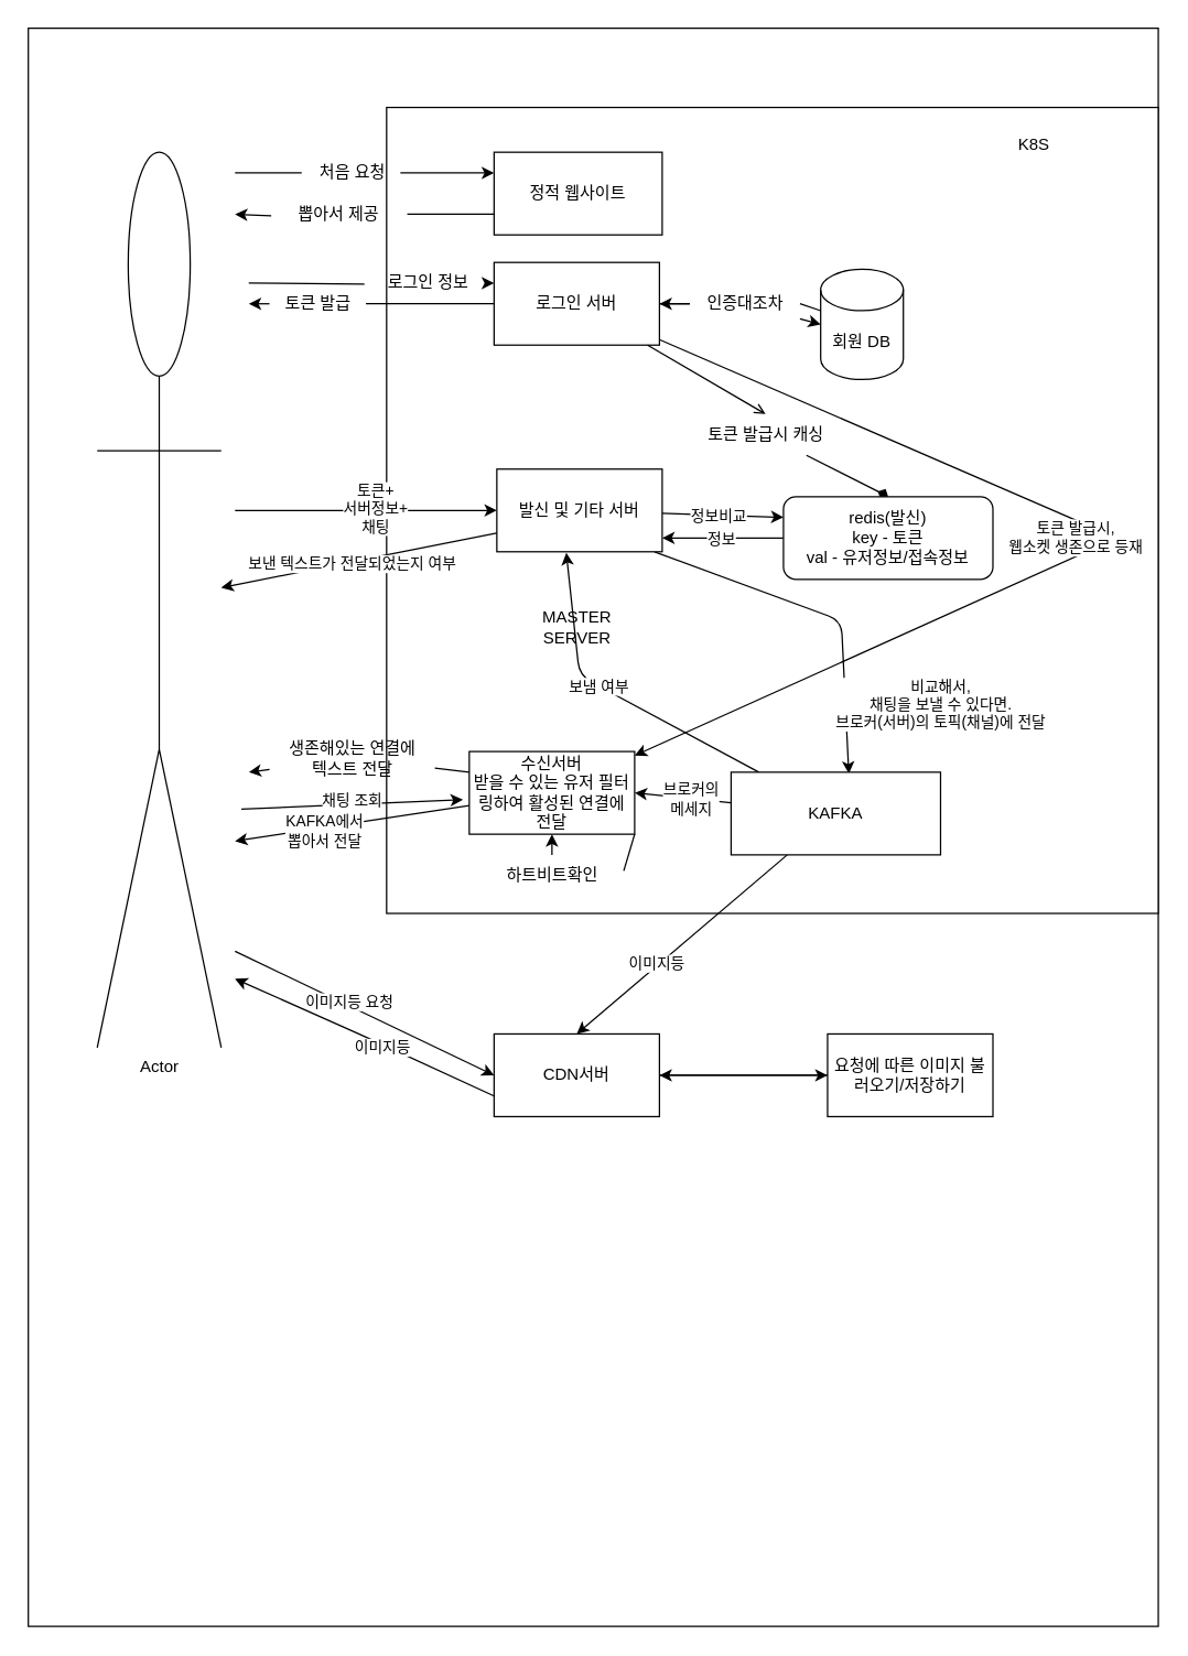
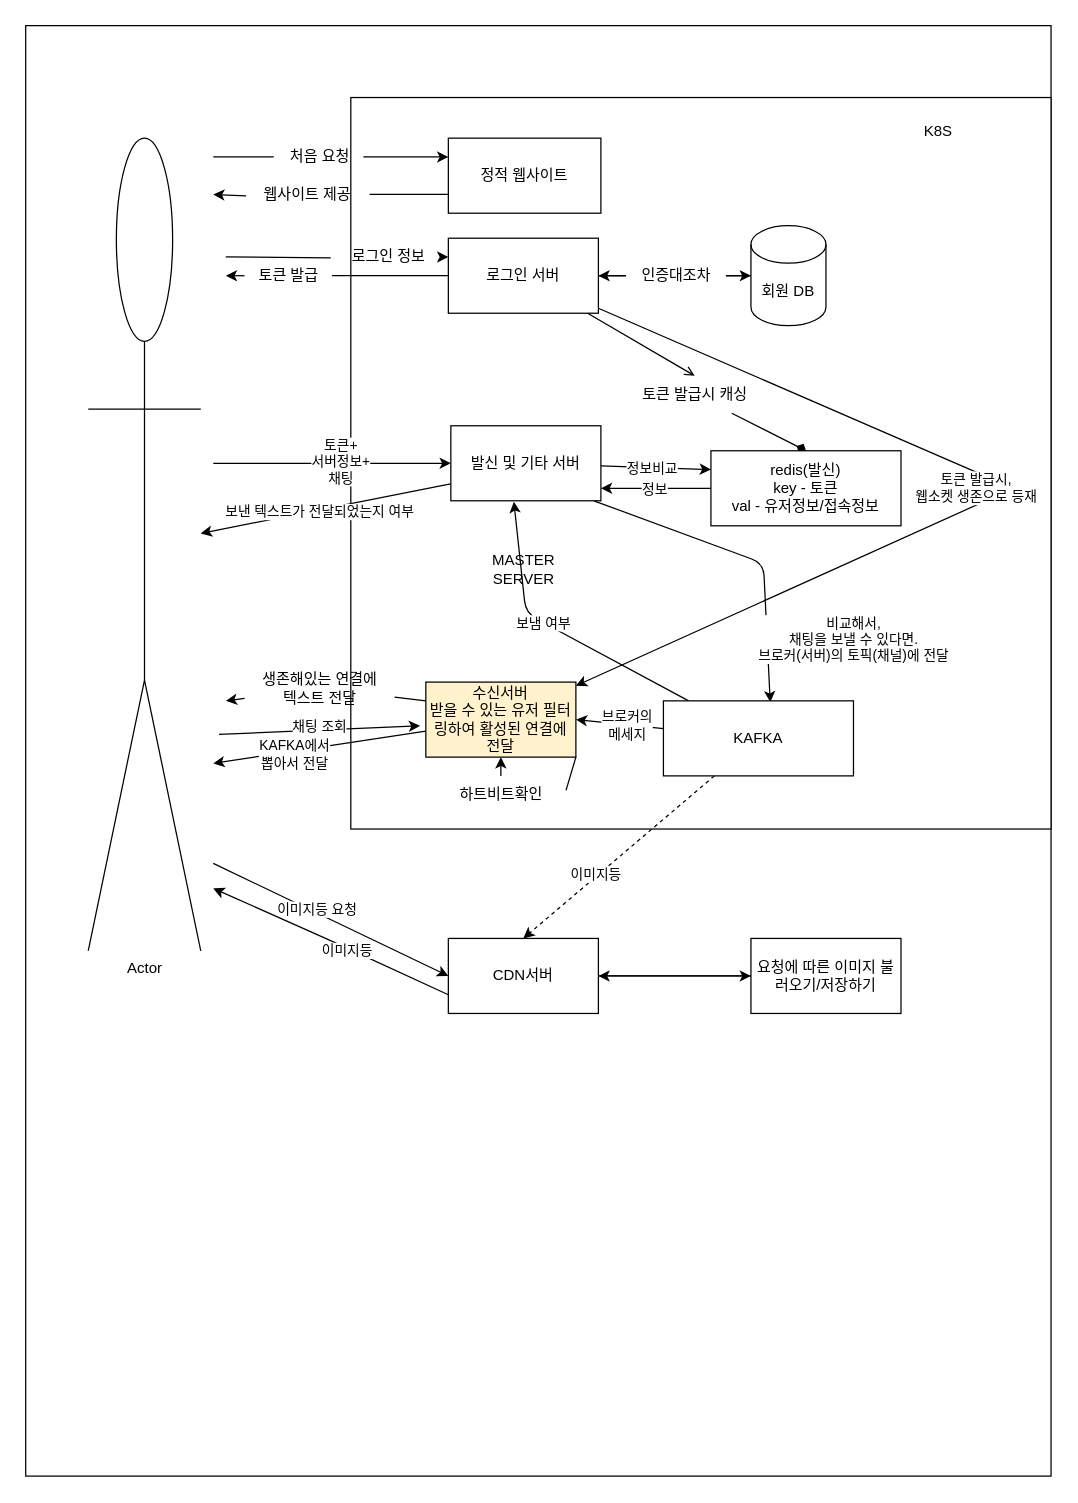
  <mxCell id="0" />
  <mxCell id="1" parent="0" />
  <mxCell id="2" value="" style="rounded=0;whiteSpace=wrap;html=1;" vertex="1" parent="1"><mxGeometry width="820" height="1160" as="geometry" x="20" y="20" /></mxCell>
  <mxCell id="3" value="" style="rounded=0;whiteSpace=wrap;html=1;" vertex="1" parent="1"><mxGeometry x="280" y="77.5" width="560" height="585" as="geometry" /></mxCell>
  <mxCell id="4" style="edgeStyle=none;html=1;entryX=0;entryY=0.25;entryDx=0;entryDy=0;startArrow=none;" edge="1" parent="1" source="60" target="14"><mxGeometry relative="1" as="geometry"><mxPoint x="170" y="125" as="sourcePoint" /><mxPoint x="340" y="60" as="targetPoint" /></mxGeometry></mxCell>
  <mxCell id="5" style="edgeStyle=none;html=1;entryX=0;entryY=0.25;entryDx=0;entryDy=0;startArrow=none;" edge="1" parent="1" source="56" target="20"><mxGeometry relative="1" as="geometry"><mxPoint x="180" y="205" as="sourcePoint" /></mxGeometry></mxCell>
  <mxCell id="6" style="edgeStyle=none;html=1;entryX=0;entryY=0.5;entryDx=0;entryDy=0;" edge="1" parent="1" target="40"><mxGeometry relative="1" as="geometry"><mxPoint x="170" y="690" as="sourcePoint" /></mxGeometry></mxCell>
  <mxCell id="7" value="이미지등&amp;nbsp;요청" style="edgeLabel;html=1;align=center;verticalAlign=middle;resizable=0;points=[];" vertex="1" connectable="0" parent="6"><mxGeometry x="-0.139" y="3" relative="1" as="geometry"><mxPoint as="offset" /></mxGeometry></mxCell>
  <mxCell id="8" style="edgeStyle=none;html=1;entryX=0;entryY=0.5;entryDx=0;entryDy=0;" edge="1" parent="1" target="32"><mxGeometry relative="1" as="geometry"><mxPoint x="170" y="370" as="sourcePoint" /></mxGeometry></mxCell>
  <mxCell id="9" value="토큰+&lt;br&gt;서버정보+&lt;br&gt;채팅" style="edgeLabel;html=1;align=center;verticalAlign=middle;resizable=0;points=[];" vertex="1" connectable="0" parent="8"><mxGeometry x="0.062" y="2" relative="1" as="geometry"><mxPoint as="offset" /></mxGeometry></mxCell>
  <mxCell id="10" style="edgeStyle=none;html=1;entryX=0.006;entryY=0.649;entryDx=0;entryDy=0;entryPerimeter=0;" edge="1" parent="1"><mxGeometry relative="1" as="geometry"><mxPoint x="174.64" y="586.822" as="sourcePoint" /><mxPoint x="335.36" y="580" as="targetPoint" /></mxGeometry></mxCell>
  <mxCell id="11" value="채팅 조회" style="edgeLabel;html=1;align=center;verticalAlign=middle;resizable=0;points=[];" vertex="1" connectable="0" parent="10"><mxGeometry x="-0.236" y="2" relative="1" as="geometry"><mxPoint x="19" y="-2" as="offset" /></mxGeometry></mxCell>
  <mxCell id="12" value="Actor" style="shape=umlActor;verticalLabelPosition=bottom;verticalAlign=top;html=1;outlineConnect=0;" vertex="1" parent="1"><mxGeometry x="70" y="110" width="90" height="650" as="geometry" /></mxCell>
  <mxCell id="13" style="edgeStyle=none;html=1;exitX=0.013;exitY=0.538;exitDx=0;exitDy=0;startArrow=none;exitPerimeter=0;" edge="1" parent="1" source="62"><mxGeometry relative="1" as="geometry"><mxPoint x="170" y="155" as="targetPoint" /></mxGeometry></mxCell>
  <mxCell id="14" value="정적 웹사이트" style="rounded=0;whiteSpace=wrap;html=1;" vertex="1" parent="1"><mxGeometry x="358" y="110" width="122" height="60" as="geometry" /></mxCell>
  <mxCell id="15" style="edgeStyle=none;html=1;entryX=0;entryY=0.5;entryDx=0;entryDy=0;entryPerimeter=0;startArrow=none;" edge="1" parent="1" source="54" target="22"><mxGeometry relative="1" as="geometry" /></mxCell>
  <mxCell id="16" style="edgeStyle=none;html=1;entryX=0.5;entryY=0;entryDx=0;entryDy=0;startArrow=none;endArrow=diamond;" edge="1" parent="1" source="51" target="25"><mxGeometry relative="1" as="geometry"><mxPoint x="420" y="300" as="targetPoint" /></mxGeometry></mxCell>
  <mxCell id="17" style="edgeStyle=none;html=1;startArrow=none;" edge="1" parent="1" source="58"><mxGeometry relative="1" as="geometry"><mxPoint x="180" y="220" as="targetPoint" /></mxGeometry></mxCell>
  <mxCell id="18" style="edgeStyle=none;html=1;" edge="1" parent="1" source="20" target="36"><mxGeometry relative="1" as="geometry"><Array as="points"><mxPoint x="810" y="390" /></Array></mxGeometry></mxCell>
  <mxCell id="19" value="토큰 발급시,&lt;br&gt;웹소켓 생존으로 등재" style="edgeLabel;html=1;align=center;verticalAlign=middle;resizable=0;points=[];" vertex="1" connectable="0" parent="18"><mxGeometry x="-0.05" y="-1" relative="1" as="geometry"><mxPoint x="-23" y="2" as="offset" /></mxGeometry></mxCell>
  <mxCell id="20" value="로그인 서버" style="rounded=0;whiteSpace=wrap;html=1;" vertex="1" parent="1"><mxGeometry x="358" y="190" width="120" height="60" as="geometry" /></mxCell>
  <mxCell id="21" style="edgeStyle=none;html=1;entryX=1;entryY=0.5;entryDx=0;entryDy=0;startArrow=none;" edge="1" parent="1" source="54" target="20"><mxGeometry relative="1" as="geometry" /></mxCell>
- <mxCell id="22" value="회원 DB" style="shape=cylinder3;whiteSpace=wrap;html=1;boundedLbl=1;backgroundOutline=1;size=15;" vertex="1" parent="1"><mxGeometry x="595" y="195" width="60" height="80" as="geometry" /></mxCell>
+ <mxCell id="22" value="회원 DB" style="shape=cylinder3;whiteSpace=wrap;html=1;boundedLbl=1;backgroundOutline=1;size=15;" vertex="1" parent="1"><mxGeometry x="600" y="180" width="60" height="80" as="geometry" /></mxCell>
  <mxCell id="23" style="edgeStyle=none;html=1;entryX=1;entryY=0.833;entryDx=0;entryDy=0;entryPerimeter=0;" edge="1" parent="1" source="25" target="32"><mxGeometry relative="1" as="geometry"><Array as="points"><mxPoint x="530" y="390" /></Array></mxGeometry></mxCell>
  <mxCell id="24" value="정보" style="edgeLabel;html=1;align=center;verticalAlign=middle;resizable=0;points=[];" vertex="1" connectable="0" parent="23"><mxGeometry x="0.024" y="1" relative="1" as="geometry"><mxPoint as="offset" /></mxGeometry></mxCell>
- <mxCell id="25" value="redis(발신)&lt;br&gt;key - 토큰&lt;br&gt;val - 유저정보/접속정보" style="whiteSpace=wrap;html=1;rounded=1;" vertex="1" parent="1"><mxGeometry x="568" y="360" width="152" height="60" as="geometry" /></mxCell>
+ <mxCell id="25" value="redis(발신)&lt;br&gt;key - 토큰&lt;br&gt;val - 유저정보/접속정보" style="rounded=0;whiteSpace=wrap;html=1;" vertex="1" parent="1"><mxGeometry x="568" y="360" width="152" height="60" as="geometry" /></mxCell>
  <mxCell id="26" style="edgeStyle=none;html=1;entryX=0.562;entryY=0.018;entryDx=0;entryDy=0;entryPerimeter=0;" edge="1" parent="1" target="47"><mxGeometry relative="1" as="geometry"><mxPoint x="474.4" y="400" as="sourcePoint" /><mxPoint x="660" y="545" as="targetPoint" /><Array as="points"><mxPoint x="610" y="450" /></Array></mxGeometry></mxCell>
  <mxCell id="27" value="비교해서,&lt;br&gt;채팅을 보낼 수 있다면.&lt;br&gt;브로커(서버)의 토픽(채널)에 전달" style="edgeLabel;html=1;align=center;verticalAlign=middle;resizable=0;points=[];" vertex="1" connectable="0" parent="26"><mxGeometry x="-0.358" y="-1" relative="1" as="geometry"><mxPoint x="131" y="81" as="offset" /></mxGeometry></mxCell>
  <mxCell id="28" style="edgeStyle=none;html=1;entryX=0;entryY=0.25;entryDx=0;entryDy=0;" edge="1" parent="1" source="32" target="25"><mxGeometry relative="1" as="geometry" /></mxCell>
  <mxCell id="29" value="정보비교" style="edgeLabel;html=1;align=center;verticalAlign=middle;resizable=0;points=[];" vertex="1" connectable="0" parent="28"><mxGeometry x="-0.206" y="1" relative="1" as="geometry"><mxPoint x="5" y="1" as="offset" /></mxGeometry></mxCell>
  <mxCell id="30" style="edgeStyle=none;html=1;" edge="1" parent="1" target="12"><mxGeometry relative="1" as="geometry"><mxPoint x="380" y="382.4" as="sourcePoint" /><mxPoint x="190" y="397.6" as="targetPoint" /></mxGeometry></mxCell>
  <mxCell id="31" value="보낸 텍스트가 전달되었는지 여부" style="edgeLabel;html=1;align=center;verticalAlign=middle;resizable=0;points=[];" vertex="1" connectable="0" parent="30"><mxGeometry x="0.194" relative="1" as="geometry"><mxPoint x="6" as="offset" /></mxGeometry></mxCell>
  <mxCell id="32" value="발신 및 기타 서버" style="rounded=0;whiteSpace=wrap;html=1;" vertex="1" parent="1"><mxGeometry x="360" y="340" width="120" height="60" as="geometry" /></mxCell>
  <mxCell id="33" style="edgeStyle=none;html=1;startArrow=none;" edge="1" parent="1" source="49"><mxGeometry relative="1" as="geometry"><mxPoint x="180" y="560" as="targetPoint" /></mxGeometry></mxCell>
  <mxCell id="34" style="edgeStyle=none;html=1;" edge="1" parent="1" source="36"><mxGeometry relative="1" as="geometry"><mxPoint x="170" y="610" as="targetPoint" /></mxGeometry></mxCell>
  <mxCell id="35" value="KAFKA에서 &lt;br&gt;뽑아서 전달" style="edgeLabel;html=1;align=center;verticalAlign=middle;resizable=0;points=[];" vertex="1" connectable="0" parent="34"><mxGeometry x="0.246" y="2" relative="1" as="geometry"><mxPoint as="offset" /></mxGeometry></mxCell>
- <mxCell id="36" value="수신서버&lt;br&gt;받을 수 있는 유저 필터링하여 활성된 연결에 전달" style="rounded=0;whiteSpace=wrap;html=1;" vertex="1" parent="1"><mxGeometry x="340" y="545" width="120" height="60" as="geometry" /></mxCell>
+ <mxCell id="36" value="수신서버&lt;br&gt;받을 수 있는 유저 필터링하여 활성된 연결에 전달" style="rounded=0;whiteSpace=wrap;html=1;fillColor=#fff2cc;" vertex="1" parent="1"><mxGeometry x="340" y="545" width="120" height="60" as="geometry" /></mxCell>
  <mxCell id="37" value="" style="edgeStyle=none;html=1;" edge="1" parent="1" source="40" target="42"><mxGeometry relative="1" as="geometry" /></mxCell>
  <mxCell id="38" style="edgeStyle=none;html=1;exitX=0;exitY=0.75;exitDx=0;exitDy=0;" edge="1" parent="1" source="40"><mxGeometry relative="1" as="geometry"><mxPoint x="170" y="710" as="targetPoint" /><Array as="points"><mxPoint x="260" y="750" /></Array></mxGeometry></mxCell>
  <mxCell id="39" value="이미지등" style="edgeLabel;html=1;align=center;verticalAlign=middle;resizable=0;points=[];" vertex="1" connectable="0" parent="38"><mxGeometry x="-0.14" y="2" relative="1" as="geometry"><mxPoint as="offset" /></mxGeometry></mxCell>
  <mxCell id="40" value="CDN서버" style="rounded=0;whiteSpace=wrap;html=1;" vertex="1" parent="1"><mxGeometry x="358" y="750" width="120" height="60" as="geometry" /></mxCell>
  <mxCell id="41" value="" style="edgeStyle=none;html=1;" edge="1" parent="1" source="42" target="40"><mxGeometry relative="1" as="geometry" /></mxCell>
  <mxCell id="42" value="요청에 따른 이미지 불러오기/저장하기" style="whiteSpace=wrap;html=1;rounded=0;" vertex="1" parent="1"><mxGeometry x="600" y="750" width="120" height="60" as="geometry" /></mxCell>
- <mxCell id="43" style="edgeStyle=none;html=1;entryX=0.5;entryY=0;entryDx=0;entryDy=0;" edge="1" parent="1" source="47" target="40"><mxGeometry relative="1" as="geometry" /></mxCell>
+ <mxCell id="43" style="edgeStyle=none;html=1;entryX=0.5;entryY=0;entryDx=0;entryDy=0;dashed=1;" edge="1" parent="1" source="47" target="40"><mxGeometry relative="1" as="geometry" /></mxCell>
  <mxCell id="44" value="이미지등" style="edgeLabel;html=1;align=center;verticalAlign=middle;resizable=0;points=[];" vertex="1" connectable="0" parent="43"><mxGeometry x="0.224" y="-2" relative="1" as="geometry"><mxPoint as="offset" /></mxGeometry></mxCell>
  <mxCell id="45" style="edgeStyle=none;html=1;entryX=0.42;entryY=1.012;entryDx=0;entryDy=0;entryPerimeter=0;" edge="1" parent="1" source="47" target="32"><mxGeometry relative="1" as="geometry"><Array as="points"><mxPoint x="420" y="490" /></Array></mxGeometry></mxCell>
  <mxCell id="46" value="보냄 여부" style="edgeLabel;html=1;align=center;verticalAlign=middle;resizable=0;points=[];" vertex="1" connectable="0" parent="45"><mxGeometry x="0.121" relative="1" as="geometry"><mxPoint as="offset" /></mxGeometry></mxCell>
  <mxCell id="47" value="KAFKA" style="whiteSpace=wrap;html=1;" vertex="1" parent="1"><mxGeometry x="530" y="560" width="152" height="60" as="geometry" /></mxCell>
  <mxCell id="48" value="" style="edgeStyle=none;html=1;endArrow=none;exitX=0;exitY=0.25;exitDx=0;exitDy=0;" edge="1" parent="1" source="36" target="49"><mxGeometry relative="1" as="geometry"><mxPoint x="359" y="558.682" as="sourcePoint" /><mxPoint x="180" y="510" as="targetPoint" /></mxGeometry></mxCell>
  <mxCell id="49" value="생존해있는 연결에&lt;br&gt;텍스트 전달" style="text;html=1;align=center;verticalAlign=middle;resizable=0;points=[];autosize=1;strokeColor=none;fillColor=none;" vertex="1" parent="1"><mxGeometry x="195" y="530" width="120" height="40" as="geometry" /></mxCell>
  <mxCell id="50" value="" style="edgeStyle=none;html=1;entryX=0.5;entryY=0;entryDx=0;entryDy=0;endArrow=open;" edge="1" parent="1" source="20" target="51"><mxGeometry relative="1" as="geometry"><mxPoint x="644" y="360" as="targetPoint" /><mxPoint x="466.429" y="250" as="sourcePoint" /></mxGeometry></mxCell>
  <mxCell id="51" value="토큰 발급시 캐싱" style="text;html=1;align=center;verticalAlign=middle;resizable=0;points=[];autosize=1;strokeColor=none;fillColor=none;" vertex="1" parent="1"><mxGeometry x="500" y="300" width="110" height="30" as="geometry" /></mxCell>
  <mxCell id="52" value="" style="edgeStyle=none;html=1;entryX=1;entryY=0.5;entryDx=0;entryDy=0;endArrow=none;" edge="1" parent="1" source="22" target="54"><mxGeometry relative="1" as="geometry"><mxPoint x="600" y="220" as="sourcePoint" /><mxPoint x="478" y="220" as="targetPoint" /></mxGeometry></mxCell>
  <mxCell id="53" value="" style="edgeStyle=none;html=1;entryX=0;entryY=0.5;entryDx=0;entryDy=0;entryPerimeter=0;endArrow=none;" edge="1" parent="1" source="20" target="54"><mxGeometry relative="1" as="geometry"><mxPoint x="478" y="220" as="sourcePoint" /><mxPoint x="600" y="220" as="targetPoint" /></mxGeometry></mxCell>
  <mxCell id="54" value="인증대조차" style="text;html=1;align=center;verticalAlign=middle;resizable=0;points=[];autosize=1;strokeColor=none;fillColor=none;" vertex="1" parent="1"><mxGeometry x="500" y="205" width="80" height="30" as="geometry" /></mxCell>
  <mxCell id="55" value="" style="edgeStyle=none;html=1;entryX=-0.012;entryY=0.522;entryDx=0;entryDy=0;endArrow=none;entryPerimeter=0;" edge="1" parent="1" target="56"><mxGeometry relative="1" as="geometry"><mxPoint x="180" y="205" as="sourcePoint" /><mxPoint x="358" y="205" as="targetPoint" /></mxGeometry></mxCell>
  <mxCell id="56" value="로그인 정보" style="text;html=1;align=center;verticalAlign=middle;resizable=0;points=[];autosize=1;strokeColor=none;fillColor=none;" vertex="1" parent="1"><mxGeometry x="265" y="190" width="90" height="30" as="geometry" /></mxCell>
  <mxCell id="57" value="" style="edgeStyle=none;html=1;endArrow=none;" edge="1" parent="1" source="20" target="58"><mxGeometry relative="1" as="geometry"><mxPoint x="180" y="220" as="targetPoint" /><mxPoint x="358" y="220" as="sourcePoint" /></mxGeometry></mxCell>
  <mxCell id="58" value="토큰 발급" style="text;html=1;align=center;verticalAlign=middle;resizable=0;points=[];autosize=1;strokeColor=none;fillColor=none;" vertex="1" parent="1"><mxGeometry x="195" y="205" width="70" height="30" as="geometry" /></mxCell>
  <mxCell id="59" value="" style="edgeStyle=none;html=1;entryX=-0.023;entryY=0.497;entryDx=0;entryDy=0;endArrow=none;entryPerimeter=0;" edge="1" parent="1" target="60"><mxGeometry relative="1" as="geometry"><mxPoint x="170" y="125" as="sourcePoint" /><mxPoint x="358" y="125" as="targetPoint" /></mxGeometry></mxCell>
  <mxCell id="60" value="처음 요청" style="text;html=1;align=center;verticalAlign=middle;resizable=0;points=[];autosize=1;strokeColor=none;fillColor=none;" vertex="1" parent="1"><mxGeometry x="220" y="110" width="70" height="30" as="geometry" /></mxCell>
  <mxCell id="61" value="" style="edgeStyle=none;html=1;exitX=0;exitY=0.75;exitDx=0;exitDy=0;endArrow=none;" edge="1" parent="1" source="14" target="62"><mxGeometry relative="1" as="geometry"><mxPoint x="358" y="155" as="sourcePoint" /><mxPoint x="170" y="155" as="targetPoint" /></mxGeometry></mxCell>
- <mxCell id="62" value="뽑아서 제공" style="text;html=1;align=center;verticalAlign=middle;resizable=0;points=[];autosize=1;strokeColor=none;fillColor=none;" vertex="1" parent="1"><mxGeometry x="195" y="140" width="100" height="30" as="geometry" /></mxCell>
+ <mxCell id="62" value="웹사이트 제공" style="text;html=1;align=center;verticalAlign=middle;resizable=0;points=[];autosize=1;strokeColor=none;fillColor=none;" vertex="1" parent="1"><mxGeometry x="195" y="140" width="100" height="30" as="geometry" /></mxCell>
  <mxCell id="63" value="MASTER&lt;br&gt;SERVER" style="text;html=1;align=center;verticalAlign=middle;resizable=0;points=[];autosize=1;strokeColor=none;fillColor=none;" vertex="1" parent="1"><mxGeometry x="383" y="435" width="70" height="40" as="geometry" /></mxCell>
  <mxCell id="64" value="" style="edgeStyle=none;html=1;entryX=1.021;entryY=0.387;entryDx=0;entryDy=0;endArrow=none;entryPerimeter=0;exitX=1;exitY=1;exitDx=0;exitDy=0;" edge="1" parent="1" source="36" target="66"><mxGeometry relative="1" as="geometry"><mxPoint x="400" y="605" as="targetPoint" /><mxPoint x="340" y="582.5" as="sourcePoint" /><Array as="points" /></mxGeometry></mxCell>
  <mxCell id="65" style="edgeStyle=none;html=1;" edge="1" parent="1" source="66" target="36"><mxGeometry relative="1" as="geometry" /></mxCell>
  <mxCell id="66" value="하트비트확인" style="text;html=1;align=center;verticalAlign=middle;resizable=0;points=[];autosize=1;strokeColor=none;fillColor=none;" vertex="1" parent="1"><mxGeometry x="350" y="620" width="100" height="30" as="geometry" /></mxCell>
  <mxCell id="67" value="K8S" style="text;html=1;strokeColor=none;fillColor=none;align=center;verticalAlign=middle;whiteSpace=wrap;rounded=0;" vertex="1" parent="1"><mxGeometry x="720" y="90" width="60" height="30" as="geometry" /></mxCell>
  <mxCell id="68" style="edgeStyle=none;html=1;entryX=1;entryY=0.5;entryDx=0;entryDy=0;" edge="1" parent="1" source="47" target="36"><mxGeometry relative="1" as="geometry" /></mxCell>
  <mxCell id="69" value="브로커의 &lt;br&gt;메세지" style="edgeLabel;html=1;align=center;verticalAlign=middle;resizable=0;points=[];" vertex="1" connectable="0" parent="68"><mxGeometry x="0.196" y="1" relative="1" as="geometry"><mxPoint x="12" y="1" as="offset" /></mxGeometry></mxCell>
